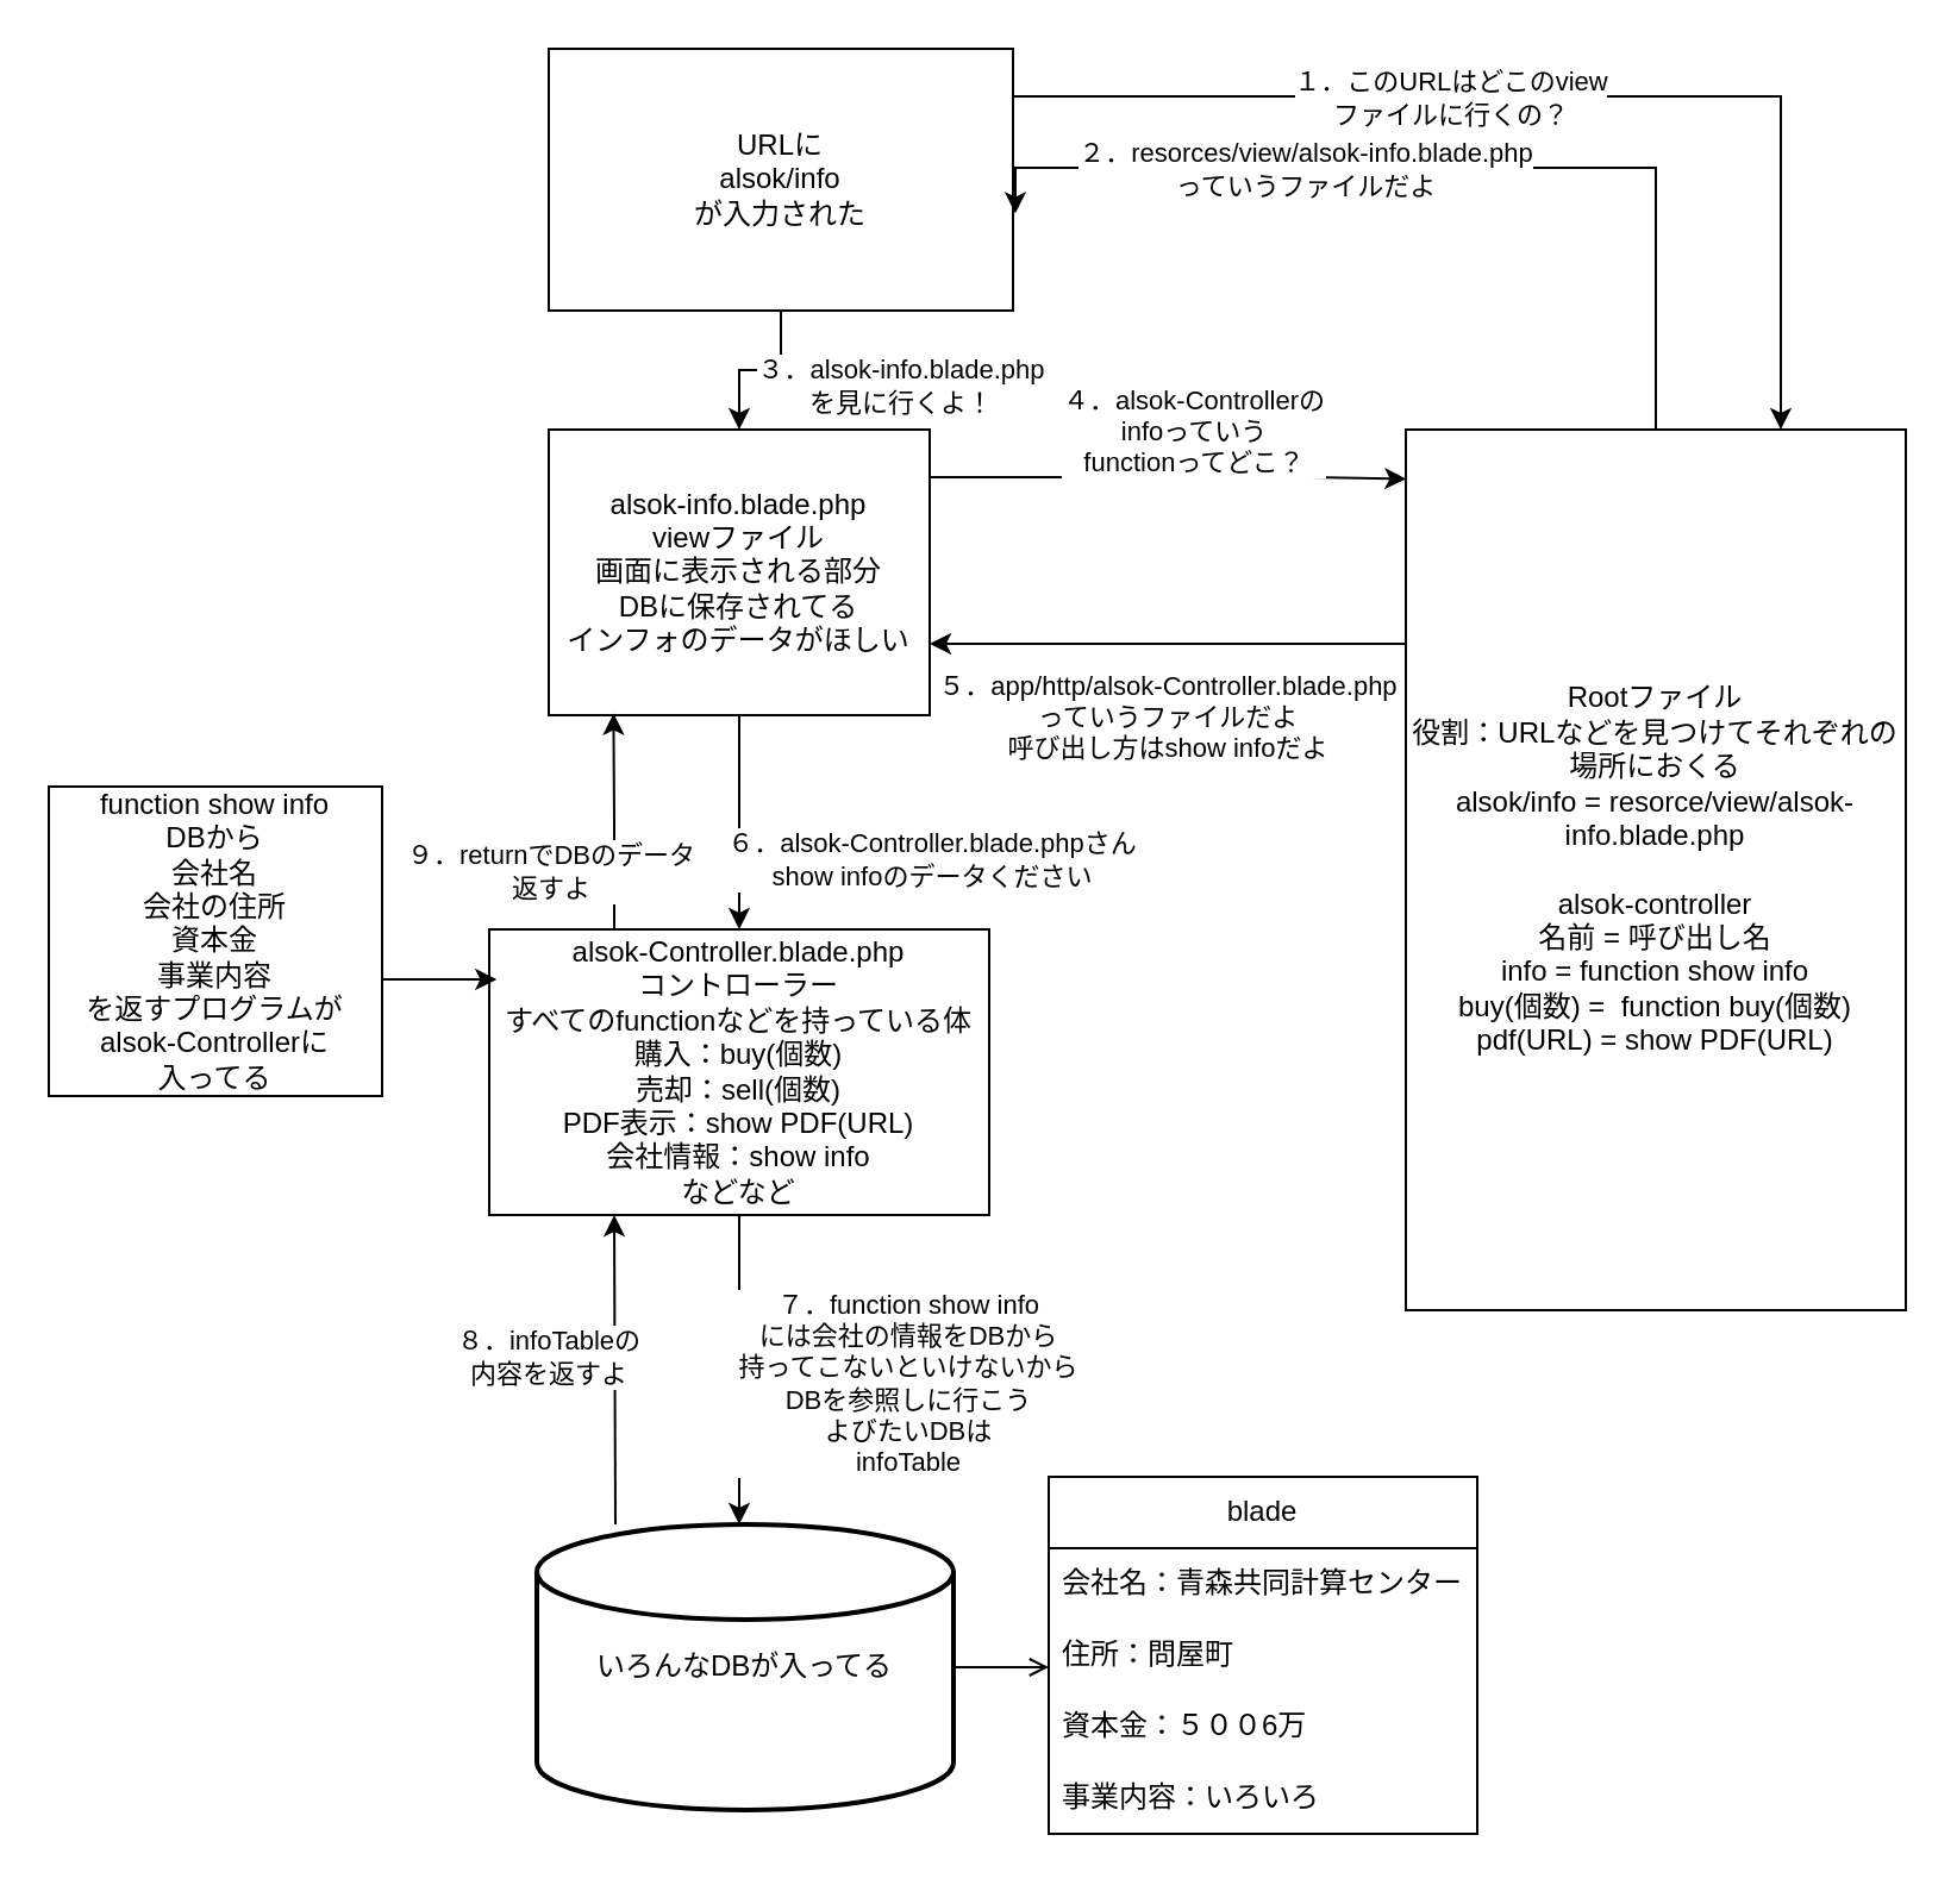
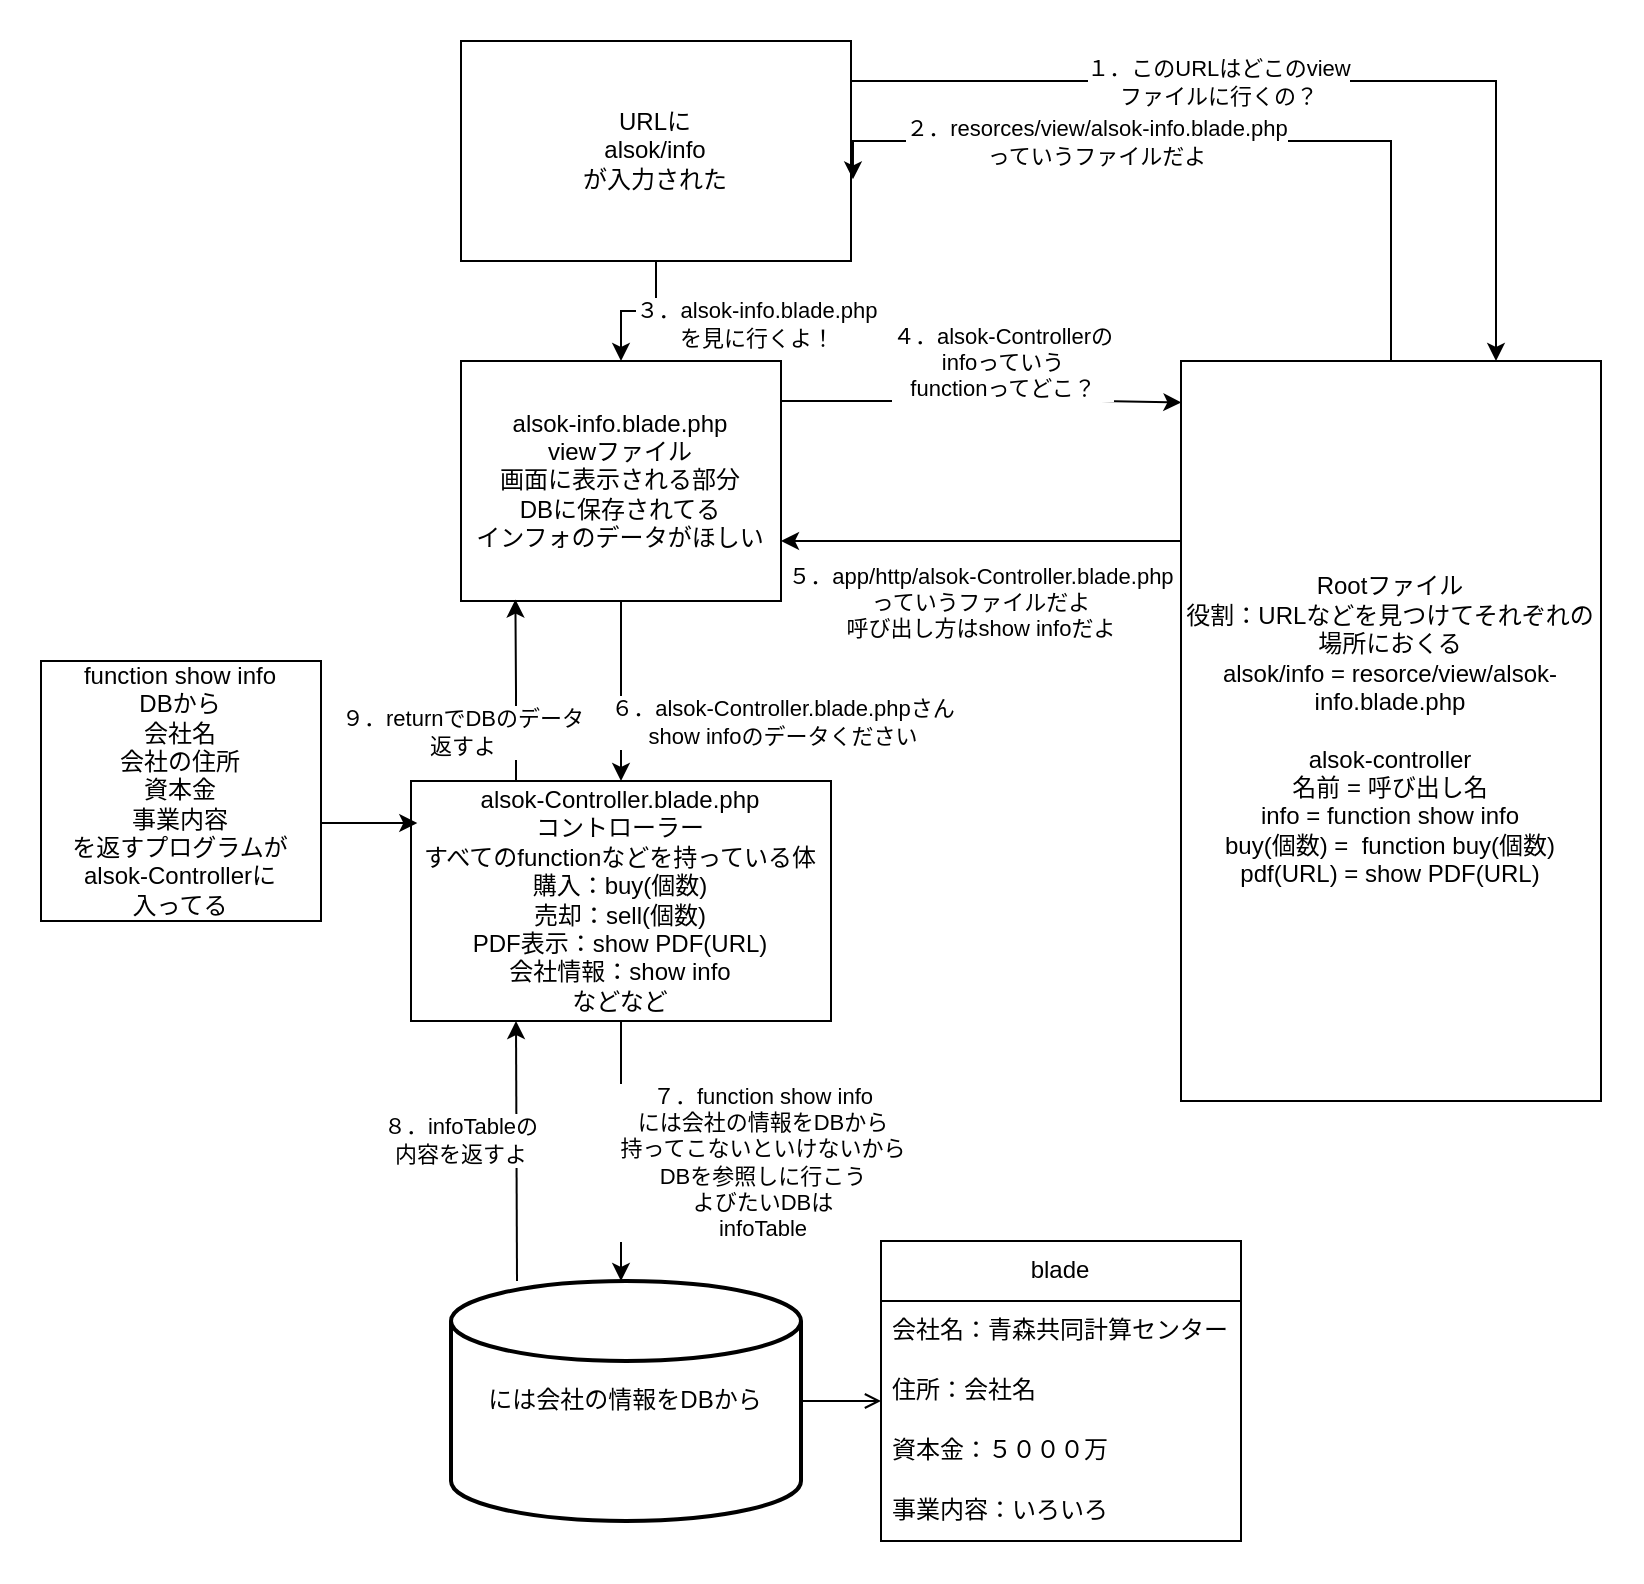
  <mxCell id="0" />
  <mxCell id="1" parent="0" />
  <mxCell id="2" style="edgeStyle=orthogonalEdgeStyle;rounded=0;orthogonalLoop=1;jettySize=auto;html=1;exitX=0;exitY=0.25;exitDx=0;exitDy=0;entryX=1;entryY=0.75;entryDx=0;entryDy=0;" edge="1" parent="1" source="4" target="9"><mxGeometry relative="1" as="geometry"><Array as="points"><mxPoint x="590" y="270" /></Array></mxGeometry></mxCell>
  <mxCell id="3" value="５．app/http/alsok-Controller.blade.php&lt;div&gt;っていうファイルだよ&lt;/div&gt;&lt;div&gt;呼び出し方はshow infoだよ&lt;/div&gt;" style="edgeLabel;html=1;align=center;verticalAlign=middle;resizable=0;points=[];" vertex="1" connectable="0" parent="2"><mxGeometry x="-0.155" y="-1" relative="1" as="geometry"><mxPoint x="-17" y="31" as="offset" /></mxGeometry></mxCell>
  <mxCell id="4" value="Rootファイル&lt;div&gt;役割：URLなどを見つけてそれぞれの場所におくる&lt;/div&gt;&lt;div&gt;alsok/info = resorce/view/alsok-info.blade.php&lt;/div&gt;&lt;div&gt;&lt;br&gt;&lt;/div&gt;&lt;div&gt;alsok-controller&lt;/div&gt;&lt;div&gt;名前 = 呼び出し名&lt;/div&gt;&lt;div&gt;info = function show info&lt;/div&gt;&lt;div&gt;buy(個数) =&amp;nbsp; function buy(個数)&lt;/div&gt;&lt;div&gt;pdf(URL) = show PDF(URL)&lt;/div&gt;" style="rounded=0;whiteSpace=wrap;html=1;" vertex="1" parent="1"><mxGeometry x="590" y="180" width="210" height="370" as="geometry" /></mxCell>
  <mxCell id="5" style="edgeStyle=orthogonalEdgeStyle;rounded=0;orthogonalLoop=1;jettySize=auto;html=1;entryX=0.001;entryY=0.056;entryDx=0;entryDy=0;entryPerimeter=0;" edge="1" parent="1" source="9" target="4"><mxGeometry relative="1" as="geometry"><Array as="points"><mxPoint x="550" y="200" /><mxPoint x="590" y="201" /></Array></mxGeometry></mxCell>
  <mxCell id="6" value="４．alsok-Controllerの&lt;div&gt;infoっていう&lt;/div&gt;&lt;div&gt;functionってどこ？&lt;/div&gt;" style="edgeLabel;html=1;align=center;verticalAlign=middle;resizable=0;points=[];" vertex="1" connectable="0" parent="5"><mxGeometry x="-0.182" relative="1" as="geometry"><mxPoint x="28" y="-20" as="offset" /></mxGeometry></mxCell>
  <mxCell id="7" style="edgeStyle=orthogonalEdgeStyle;rounded=0;orthogonalLoop=1;jettySize=auto;html=1;entryX=0.5;entryY=0;entryDx=0;entryDy=0;" edge="1" parent="1" source="9" target="19"><mxGeometry relative="1" as="geometry" /></mxCell>
  <mxCell id="8" value="６．alsok-Controller.blade.phpさん&lt;div&gt;show infoのデータください&lt;/div&gt;" style="edgeLabel;html=1;align=center;verticalAlign=middle;resizable=0;points=[];" vertex="1" connectable="0" parent="7"><mxGeometry x="-0.112" relative="1" as="geometry"><mxPoint x="80" y="20" as="offset" /></mxGeometry></mxCell>
  <mxCell id="9" value="&lt;div&gt;alsok-info.blade.php&lt;/div&gt;viewファイル&lt;div&gt;画面に表示される部分&lt;/div&gt;&lt;div&gt;DBに保存されてる&lt;/div&gt;&lt;div&gt;インフォのデータがほしい&lt;/div&gt;" style="rounded=0;whiteSpace=wrap;html=1;" vertex="1" parent="1"><mxGeometry x="230" y="180" width="160" height="120" as="geometry" /></mxCell>
  <mxCell id="10" style="edgeStyle=orthogonalEdgeStyle;rounded=0;orthogonalLoop=1;jettySize=auto;html=1;entryX=0.75;entryY=0;entryDx=0;entryDy=0;" edge="1" parent="1" source="14" target="4"><mxGeometry relative="1" as="geometry"><mxPoint x="480" y="50" as="targetPoint" /><Array as="points"><mxPoint x="747" y="40" /></Array></mxGeometry></mxCell>
  <mxCell id="11" value="１．このURLはどこのview&lt;div&gt;ファイルに行くの？&lt;/div&gt;" style="edgeLabel;html=1;align=center;verticalAlign=middle;resizable=0;points=[];" vertex="1" connectable="0" parent="10"><mxGeometry x="0.012" relative="1" as="geometry"><mxPoint x="-51" as="offset" /></mxGeometry></mxCell>
  <mxCell id="12" style="edgeStyle=orthogonalEdgeStyle;rounded=0;orthogonalLoop=1;jettySize=auto;html=1;entryX=0.5;entryY=0;entryDx=0;entryDy=0;" edge="1" parent="1" source="14" target="9"><mxGeometry relative="1" as="geometry" /></mxCell>
  <mxCell id="13" value="３．alsok-info.blade.php&lt;div&gt;を見に行くよ！&lt;/div&gt;" style="edgeLabel;html=1;align=center;verticalAlign=middle;resizable=0;points=[];" vertex="1" connectable="0" parent="12"><mxGeometry x="-0.208" y="-2" relative="1" as="geometry"><mxPoint x="52" y="8" as="offset" /></mxGeometry></mxCell>
  <mxCell id="14" value="URLに&lt;div&gt;alsok/info&lt;/div&gt;&lt;div&gt;が入力された&lt;/div&gt;" style="rounded=0;whiteSpace=wrap;html=1;" vertex="1" parent="1"><mxGeometry x="230" y="20" width="195" height="110" as="geometry" /></mxCell>
  <mxCell id="15" style="edgeStyle=orthogonalEdgeStyle;rounded=0;orthogonalLoop=1;jettySize=auto;html=1;entryX=1.005;entryY=0.629;entryDx=0;entryDy=0;entryPerimeter=0;" edge="1" parent="1" source="4" target="14"><mxGeometry relative="1" as="geometry"><Array as="points"><mxPoint x="695" y="70" /></Array></mxGeometry></mxCell>
  <mxCell id="16" value="２．resorces/view/alsok-info.blade.php&lt;div&gt;っていうファイルだよ&lt;/div&gt;" style="edgeLabel;html=1;align=center;verticalAlign=middle;resizable=0;points=[];" vertex="1" connectable="0" parent="15"><mxGeometry x="0.386" y="3" relative="1" as="geometry"><mxPoint x="18" y="-3" as="offset" /></mxGeometry></mxCell>
  <mxCell id="17" value="" style="edgeStyle=orthogonalEdgeStyle;rounded=0;orthogonalLoop=1;jettySize=auto;html=1;" edge="1" parent="1" source="19"><mxGeometry relative="1" as="geometry"><mxPoint x="310" y="640" as="targetPoint" /><Array as="points"><mxPoint x="310" y="630" /></Array></mxGeometry></mxCell>
  <mxCell id="18" value="７．function show info&lt;div&gt;には会社の情報をDBから&lt;/div&gt;&lt;div&gt;持ってこないといけないから&lt;/div&gt;&lt;div&gt;DBを参照しに行こう&lt;/div&gt;&lt;div&gt;よびたいDBは&lt;/div&gt;&lt;div&gt;infoTable&lt;/div&gt;" style="edgeLabel;html=1;align=center;verticalAlign=middle;resizable=0;points=[];" vertex="1" connectable="0" parent="17"><mxGeometry x="-0.745" relative="1" as="geometry"><mxPoint x="70" y="53" as="offset" /></mxGeometry></mxCell>
  <mxCell id="19" value="&lt;div&gt;alsok-Controller.blade.php&lt;/div&gt;コントローラー&lt;div&gt;すべてのfunctionなどを持っている体&lt;/div&gt;&lt;div&gt;購入：buy(個数)&lt;/div&gt;&lt;div&gt;売却：sell(個数)&lt;/div&gt;&lt;div&gt;PDF表示：show PDF(URL)&lt;/div&gt;&lt;div&gt;会社情報：show info&lt;/div&gt;&lt;div&gt;などなど&lt;/div&gt;" style="rounded=0;whiteSpace=wrap;html=1;" vertex="1" parent="1"><mxGeometry x="205" y="390" width="210" height="120" as="geometry" /></mxCell>
  <mxCell id="20" value="function show info&lt;div&gt;DBから&lt;/div&gt;&lt;div&gt;会社名&lt;/div&gt;&lt;div&gt;会社の住所&lt;/div&gt;&lt;div&gt;資本金&lt;/div&gt;&lt;div&gt;事業内容&lt;/div&gt;&lt;div&gt;を返すプログラムが&lt;/div&gt;&lt;div&gt;alsok-Controllerに&lt;/div&gt;&lt;div&gt;入ってる&lt;/div&gt;" style="rounded=0;whiteSpace=wrap;html=1;" vertex="1" parent="1"><mxGeometry x="20" y="330" width="140" height="130" as="geometry" /></mxCell>
  <mxCell id="21" style="edgeStyle=orthogonalEdgeStyle;rounded=0;orthogonalLoop=1;jettySize=auto;html=1;entryX=0.015;entryY=0.175;entryDx=0;entryDy=0;entryPerimeter=0;" edge="1" parent="1" source="20" target="19"><mxGeometry relative="1" as="geometry"><Array as="points"><mxPoint x="208" y="410" /></Array></mxGeometry></mxCell>
  <mxCell id="22" style="edgeStyle=orthogonalEdgeStyle;rounded=0;orthogonalLoop=1;jettySize=auto;html=1;endArrow=open;" edge="1" parent="1" source="23" target="26"><mxGeometry relative="1" as="geometry"><Array as="points"><mxPoint x="430" y="700" /><mxPoint x="430" y="700" /></Array></mxGeometry></mxCell>
- <mxCell id="23" value="いろんなDBが入ってる" style="strokeWidth=2;html=1;shape=mxgraph.flowchart.database;whiteSpace=wrap;" vertex="1" parent="1"><mxGeometry x="225" y="640" width="175" height="120" as="geometry" /></mxCell>
+ <mxCell id="23" value="には会社の情報をDBから" style="strokeWidth=2;html=1;shape=mxgraph.flowchart.database;whiteSpace=wrap;" vertex="1" parent="1"><mxGeometry x="225" y="640" width="175" height="120" as="geometry" /></mxCell>
  <mxCell id="24" value="blade" style="swimlane;fontStyle=0;childLayout=stackLayout;horizontal=1;startSize=30;horizontalStack=0;resizeParent=1;resizeParentMax=0;resizeLast=0;collapsible=1;marginBottom=0;whiteSpace=wrap;html=1;" vertex="1" parent="1"><mxGeometry x="440" y="620" width="180" height="150" as="geometry" /></mxCell>
  <mxCell id="25" value="会社名：青森共同計算センター" style="text;strokeColor=none;fillColor=none;align=left;verticalAlign=middle;spacingLeft=4;spacingRight=4;overflow=hidden;points=[[0,0.5],[1,0.5]];portConstraint=eastwest;rotatable=0;whiteSpace=wrap;html=1;" vertex="1" parent="24"><mxGeometry y="30" width="180" height="30" as="geometry" /></mxCell>
- <mxCell id="26" value="住所：問屋町" style="text;strokeColor=none;fillColor=none;align=left;verticalAlign=middle;spacingLeft=4;spacingRight=4;overflow=hidden;points=[[0,0.5],[1,0.5]];portConstraint=eastwest;rotatable=0;whiteSpace=wrap;html=1;" vertex="1" parent="24"><mxGeometry y="60" width="180" height="30" as="geometry" /></mxCell>
- <mxCell id="27" value="資本金：５００6万" style="text;strokeColor=none;fillColor=none;align=left;verticalAlign=middle;spacingLeft=4;spacingRight=4;overflow=hidden;points=[[0,0.5],[1,0.5]];portConstraint=eastwest;rotatable=0;whiteSpace=wrap;html=1;" vertex="1" parent="24"><mxGeometry y="90" width="180" height="30" as="geometry" /></mxCell>
+ <mxCell id="26" value="住所：会社名" style="text;strokeColor=none;fillColor=none;align=left;verticalAlign=middle;spacingLeft=4;spacingRight=4;overflow=hidden;points=[[0,0.5],[1,0.5]];portConstraint=eastwest;rotatable=0;whiteSpace=wrap;html=1;" vertex="1" parent="24"><mxGeometry y="60" width="180" height="30" as="geometry" /></mxCell>
+ <mxCell id="27" value="資本金：５０００万" style="text;strokeColor=none;fillColor=none;align=left;verticalAlign=middle;spacingLeft=4;spacingRight=4;overflow=hidden;points=[[0,0.5],[1,0.5]];portConstraint=eastwest;rotatable=0;whiteSpace=wrap;html=1;" vertex="1" parent="24"><mxGeometry y="90" width="180" height="30" as="geometry" /></mxCell>
  <mxCell id="28" value="事業内容：いろいろ" style="text;strokeColor=none;fillColor=none;align=left;verticalAlign=middle;spacingLeft=4;spacingRight=4;overflow=hidden;points=[[0,0.5],[1,0.5]];portConstraint=eastwest;rotatable=0;whiteSpace=wrap;html=1;" vertex="1" parent="24"><mxGeometry y="120" width="180" height="30" as="geometry" /></mxCell>
  <mxCell id="29" value="" style="endArrow=classic;html=1;rounded=0;entryX=0.25;entryY=1;entryDx=0;entryDy=0;" edge="1" parent="1" target="19"><mxGeometry width="50" height="50" relative="1" as="geometry"><mxPoint x="258" y="640" as="sourcePoint" /><mxPoint x="310" y="590" as="targetPoint" /></mxGeometry></mxCell>
  <mxCell id="30" value="８．infoTableの&lt;div&gt;内容を返すよ&lt;/div&gt;" style="edgeLabel;html=1;align=center;verticalAlign=middle;resizable=0;points=[];" vertex="1" connectable="0" parent="29"><mxGeometry x="-0.151" y="-1" relative="1" as="geometry"><mxPoint x="-29" y="-15" as="offset" /></mxGeometry></mxCell>
  <mxCell id="31" style="edgeStyle=orthogonalEdgeStyle;rounded=0;orthogonalLoop=1;jettySize=auto;html=1;exitX=0.25;exitY=0;exitDx=0;exitDy=0;entryX=0.17;entryY=0.994;entryDx=0;entryDy=0;entryPerimeter=0;" edge="1" parent="1" source="19" target="9"><mxGeometry relative="1" as="geometry" /></mxCell>
  <mxCell id="32" value="９．returnでDBのデータ&lt;div&gt;返すよ&lt;/div&gt;" style="edgeLabel;html=1;align=center;verticalAlign=middle;resizable=0;points=[];" vertex="1" connectable="0" parent="31"><mxGeometry x="0.234" relative="1" as="geometry"><mxPoint x="-27" y="31" as="offset" /></mxGeometry></mxCell>
